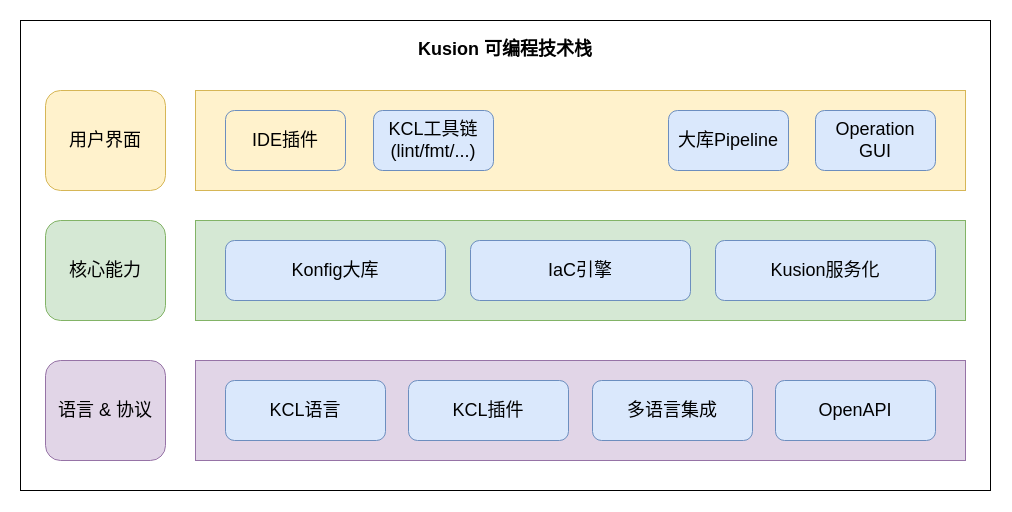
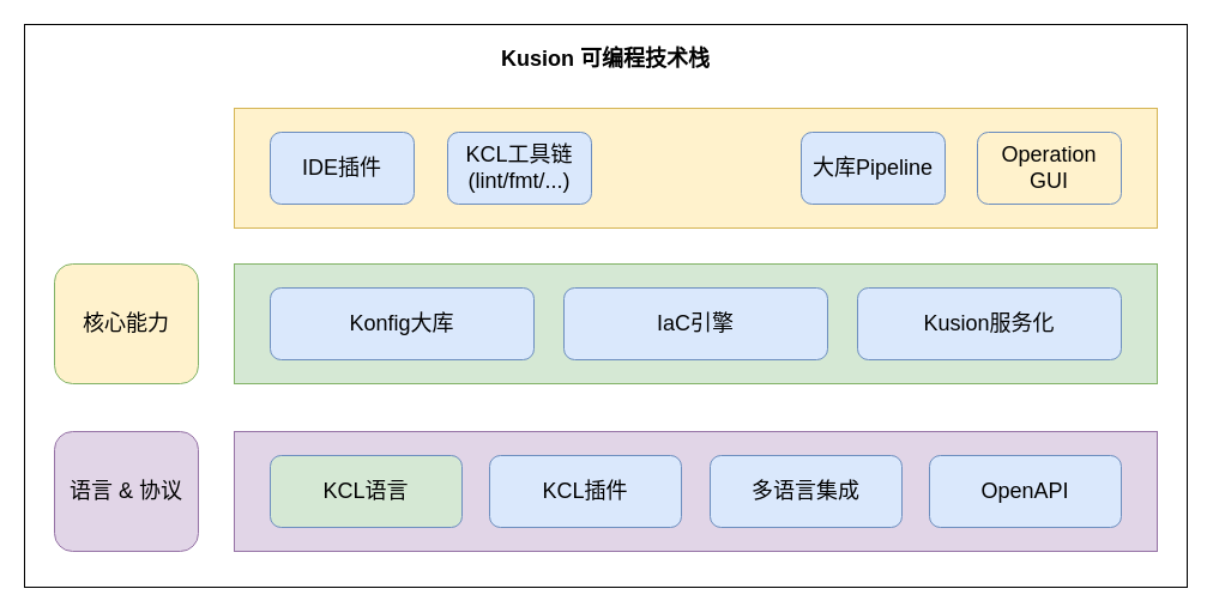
  <mxCell id="0" />
  <mxCell id="1" parent="0" />
  <mxCell id="2" value="&lt;b&gt;Kusion 可编程技术栈&lt;/b&gt;" style="rounded=0;whiteSpace=wrap;html=1;fontSize=18;verticalAlign=top;spacingTop=12;" parent="1" vertex="1"><mxGeometry x="20" y="20" width="970" height="470" as="geometry" /></mxCell>
  <mxCell id="3" value="" style="rounded=0;whiteSpace=wrap;html=1;fontSize=18;fillColor=#e1d5e7;strokeColor=#9673a6;" parent="1" vertex="1"><mxGeometry x="195" y="360" width="770" height="100" as="geometry" /></mxCell>
  <mxCell id="4" value="" style="rounded=0;whiteSpace=wrap;html=1;fontSize=18;fillColor=#d5e8d4;strokeColor=#82b366;" parent="1" vertex="1"><mxGeometry x="195" y="220" width="770" height="100" as="geometry" /></mxCell>
  <mxCell id="5" value="" style="rounded=0;whiteSpace=wrap;html=1;fontSize=18;fillColor=#fff2cc;strokeColor=#d6b656;" parent="1" vertex="1"><mxGeometry x="195" y="90" width="770" height="100" as="geometry" /></mxCell>
- <mxCell id="6" value="KCL语言" style="rounded=1;whiteSpace=wrap;html=1;fillColor=#dae8fc;strokeColor=#6c8ebf;fontSize=18;" parent="1" vertex="1"><mxGeometry x="225" y="380" width="160" height="60" as="geometry" /></mxCell>
+ <mxCell id="6" value="KCL语言" style="rounded=1;whiteSpace=wrap;html=1;fillColor=#d5e8d4;strokeColor=#6c8ebf;fontSize=18;" parent="1" vertex="1"><mxGeometry x="225" y="380" width="160" height="60" as="geometry" /></mxCell>
  <mxCell id="7" value="Konfig大库" style="rounded=1;whiteSpace=wrap;html=1;fillColor=#dae8fc;strokeColor=#6c8ebf;fontSize=18;" parent="1" vertex="1"><mxGeometry x="225" y="240" width="220" height="60" as="geometry" /></mxCell>
  <mxCell id="8" value="IaC引擎" style="rounded=1;whiteSpace=wrap;html=1;fillColor=#dae8fc;strokeColor=#6c8ebf;fontSize=18;" parent="1" vertex="1"><mxGeometry x="470" y="240" width="220" height="60" as="geometry" /></mxCell>
  <mxCell id="9" value="Kusion服务化" style="rounded=1;whiteSpace=wrap;html=1;fillColor=#dae8fc;strokeColor=#6c8ebf;fontSize=18;" parent="1" vertex="1"><mxGeometry x="715" y="240" width="220" height="60" as="geometry" /></mxCell>
  <mxCell id="10" value="KCL插件" style="rounded=1;whiteSpace=wrap;html=1;fillColor=#dae8fc;strokeColor=#6c8ebf;fontSize=18;" parent="1" vertex="1"><mxGeometry x="408" y="380" width="160" height="60" as="geometry" /></mxCell>
  <mxCell id="11" value="多语言集成" style="rounded=1;whiteSpace=wrap;html=1;fillColor=#dae8fc;strokeColor=#6c8ebf;fontSize=18;" parent="1" vertex="1"><mxGeometry x="592" y="380" width="160" height="60" as="geometry" /></mxCell>
  <mxCell id="12" value="OpenAPI" style="rounded=1;whiteSpace=wrap;html=1;fillColor=#dae8fc;strokeColor=#6c8ebf;fontSize=18;" parent="1" vertex="1"><mxGeometry x="775" y="380" width="160" height="60" as="geometry" /></mxCell>
- <mxCell id="13" value="IDE插件" style="rounded=1;whiteSpace=wrap;html=1;fillColor=#fff2cc;strokeColor=#6c8ebf;fontSize=18;" parent="1" vertex="1"><mxGeometry x="225" y="110" width="120" height="60" as="geometry" /></mxCell>
+ <mxCell id="13" value="IDE插件" style="rounded=1;whiteSpace=wrap;html=1;fillColor=#dae8fc;strokeColor=#6c8ebf;fontSize=18;" parent="1" vertex="1"><mxGeometry x="225" y="110" width="120" height="60" as="geometry" /></mxCell>
  <mxCell id="14" value="KCL工具链&lt;br&gt;(lint/fmt/...)" style="rounded=1;whiteSpace=wrap;html=1;fillColor=#dae8fc;strokeColor=#6c8ebf;fontSize=18;" parent="1" vertex="1"><mxGeometry x="373" y="110" width="120" height="60" as="geometry" /></mxCell>
  <mxCell id="15" value="语言 &amp;amp; 协议" style="rounded=1;whiteSpace=wrap;html=1;fontSize=18;fillColor=#e1d5e7;strokeColor=#9673a6;" parent="1" vertex="1"><mxGeometry y="360" width="120" height="100" as="geometry" x="45" /></mxCell>
- <mxCell id="16" value="核心能力" style="rounded=1;whiteSpace=wrap;html=1;fontSize=18;fillColor=#d5e8d4;strokeColor=#82b366;" parent="1" vertex="1"><mxGeometry y="220" width="120" height="100" as="geometry" x="45" /></mxCell>
- <mxCell id="17" value="用户界面" style="rounded=1;whiteSpace=wrap;html=1;fontSize=18;fillColor=#fff2cc;strokeColor=#d6b656;" parent="1" vertex="1"><mxGeometry y="90" width="120" height="100" as="geometry" x="45" /></mxCell>
+ <mxCell id="16" value="核心能力" style="rounded=1;whiteSpace=wrap;html=1;fontSize=18;fillColor=#fff2cc;strokeColor=#82b366;" parent="1" vertex="1"><mxGeometry y="220" width="120" height="100" as="geometry" x="45" /></mxCell>
  <mxCell id="18" value="大库Pipeline" style="rounded=1;whiteSpace=wrap;html=1;fillColor=#dae8fc;strokeColor=#6c8ebf;fontSize=18;" parent="1" vertex="1"><mxGeometry x="668" y="110" width="120" height="60" as="geometry" /></mxCell>
- <mxCell id="19" value="Operation&lt;br&gt;GUI" style="rounded=1;whiteSpace=wrap;html=1;fillColor=#dae8fc;strokeColor=#6c8ebf;fontSize=18;" parent="1" vertex="1"><mxGeometry x="815" y="110" width="120" height="60" as="geometry" /></mxCell>
+ <mxCell id="19" value="Operation&lt;br&gt;GUI" style="rounded=1;whiteSpace=wrap;html=1;fillColor=#fff2cc;strokeColor=#6c8ebf;fontSize=18;" parent="1" vertex="1"><mxGeometry x="815" y="110" width="120" height="60" as="geometry" /></mxCell>
